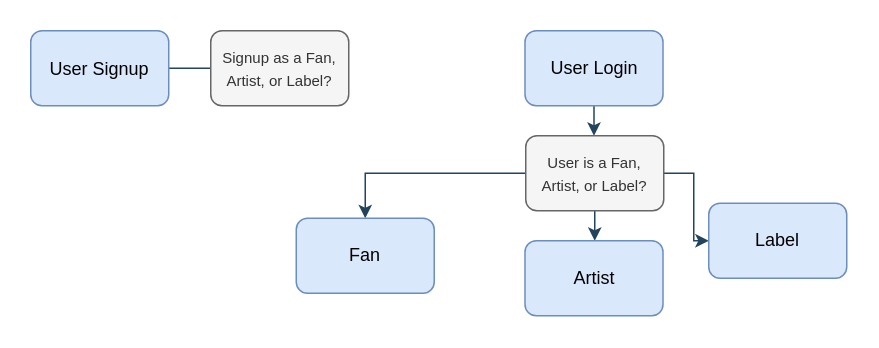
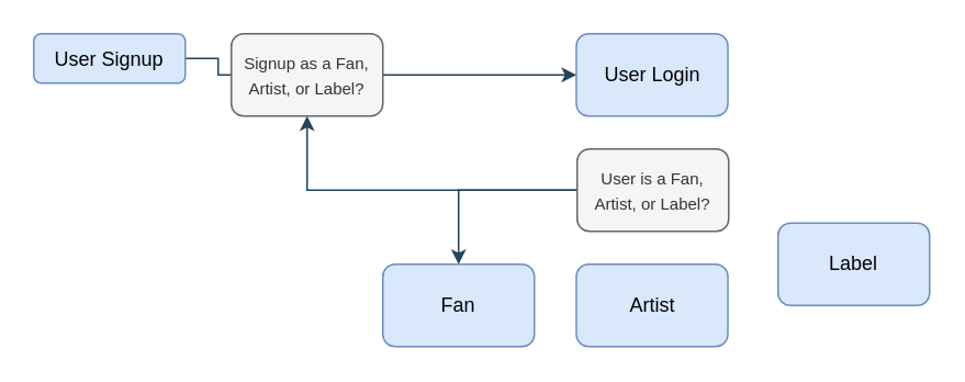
  <mxCell id="0" />
  <mxCell id="1" parent="0" />
- <mxCell id="2" value="" style="edgeStyle=orthogonalEdgeStyle;rounded=0;orthogonalLoop=1;jettySize=auto;html=1;strokeColor=#23445D;" edge="1" parent="1" source="3" target="7"><mxGeometry relative="1" as="geometry" /></mxCell>
  <mxCell id="3" value="User Login" style="rounded=1;whiteSpace=wrap;html=1;fontSize=12;labelBackgroundColor=none;fillColor=#dae8fc;strokeColor=#6c8ebf;" vertex="1" parent="1"><mxGeometry x="349.5" y="20" width="92" height="50" as="geometry" /></mxCell>
- <mxCell id="4" value="" style="edgeStyle=orthogonalEdgeStyle;rounded=0;orthogonalLoop=1;jettySize=auto;html=1;strokeColor=#23445D;" edge="1" parent="1" source="7" target="8"><mxGeometry relative="1" as="geometry" /></mxCell>
  <mxCell id="5" style="edgeStyle=orthogonalEdgeStyle;rounded=0;orthogonalLoop=1;jettySize=auto;html=1;entryX=0.5;entryY=0;entryDx=0;entryDy=0;strokeColor=#23445D;" edge="1" parent="1" source="7" target="9"><mxGeometry relative="1" as="geometry" /></mxCell>
- <mxCell id="6" style="edgeStyle=orthogonalEdgeStyle;rounded=0;orthogonalLoop=1;jettySize=auto;html=1;strokeColor=#23445D;" edge="1" parent="1" source="7" target="10"><mxGeometry relative="1" as="geometry" /></mxCell>
+ <mxCell id="6" style="edgeStyle=orthogonalEdgeStyle;rounded=0;orthogonalLoop=1;jettySize=auto;html=1;strokeColor=#23445D;" edge="1" parent="1" source="7" target="14"><mxGeometry relative="1" as="geometry" /></mxCell>
  <mxCell id="7" value="&lt;font style=&quot;font-size: 10px;&quot;&gt;User is a Fan, Artist, or Label?&lt;/font&gt;" style="rounded=1;whiteSpace=wrap;html=1;strokeColor=#666666;fontColor=#333333;fillColor=#f5f5f5;" vertex="1" parent="1"><mxGeometry x="350" y="90" width="92" height="50" as="geometry" /></mxCell>
  <mxCell id="8" value="&lt;font style=&quot;font-size: 12px;&quot;&gt;Artist&lt;/font&gt;" style="rounded=1;whiteSpace=wrap;html=1;strokeColor=#6c8ebf;fillColor=#dae8fc;fontSize=12;" vertex="1" parent="1"><mxGeometry x="349.5" y="160" width="92" height="50" as="geometry" /></mxCell>
- <mxCell id="9" value="&lt;font style=&quot;font-size: 12px;&quot;&gt;Fan&lt;/font&gt;" style="rounded=1;whiteSpace=wrap;html=1;strokeColor=#6c8ebf;fillColor=#dae8fc;fontSize=12;" vertex="1" parent="1"><mxGeometry x="197" y="145" width="92" height="50" as="geometry" /></mxCell>
+ <mxCell id="9" value="&lt;font style=&quot;font-size: 12px;&quot;&gt;Fan&lt;/font&gt;" style="rounded=1;whiteSpace=wrap;html=1;strokeColor=#6c8ebf;fillColor=#dae8fc;fontSize=12;" vertex="1" parent="1"><mxGeometry x="232" y="160" width="92" height="50" as="geometry" /></mxCell>
  <mxCell id="10" value="&lt;font style=&quot;font-size: 12px;&quot;&gt;Label&lt;/font&gt;" style="rounded=1;whiteSpace=wrap;html=1;strokeColor=#6c8ebf;fillColor=#dae8fc;fontSize=12;" vertex="1" parent="1"><mxGeometry x="472" y="135" width="92" height="50" as="geometry" /></mxCell>
  <mxCell id="11" value="" style="edgeStyle=orthogonalEdgeStyle;rounded=0;orthogonalLoop=1;jettySize=auto;html=1;strokeColor=#23445D;endArrow=none;" edge="1" parent="1" source="12" target="14"><mxGeometry relative="1" as="geometry" /></mxCell>
- <mxCell id="12" value="&lt;font style=&quot;font-size: 12px;&quot;&gt;User Signup&lt;/font&gt;" style="rounded=1;whiteSpace=wrap;html=1;fontSize=13;labelBackgroundColor=none;fillColor=#dae8fc;strokeColor=#6c8ebf;" vertex="1" parent="1"><mxGeometry x="20" y="20" width="92" height="50" as="geometry" /></mxCell>
+ <mxCell id="12" value="&lt;font style=&quot;font-size: 12px;&quot;&gt;User Signup&lt;/font&gt;" style="rounded=1;whiteSpace=wrap;html=1;fontSize=13;labelBackgroundColor=none;fillColor=#dae8fc;strokeColor=#6c8ebf;" vertex="1" parent="1"><mxGeometry x="20" y="20" width="92" height="30" as="geometry" /></mxCell>
+ <mxCell id="13" style="edgeStyle=orthogonalEdgeStyle;rounded=0;orthogonalLoop=1;jettySize=auto;html=1;entryX=0;entryY=0.5;entryDx=0;entryDy=0;strokeColor=#23445D;" edge="1" parent="1" source="14" target="3"><mxGeometry relative="1" as="geometry" /></mxCell>
  <mxCell id="14" value="&lt;font style=&quot;font-size: 10px;&quot;&gt;Signup as a Fan, Artist, or Label?&lt;/font&gt;" style="rounded=1;whiteSpace=wrap;html=1;strokeColor=#666666;fontColor=#333333;fillColor=#f5f5f5;" vertex="1" parent="1"><mxGeometry x="140" y="20" width="92" height="50" as="geometry" /></mxCell>
